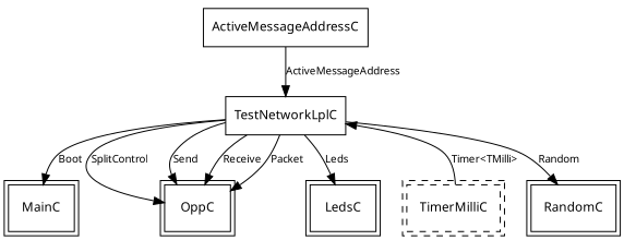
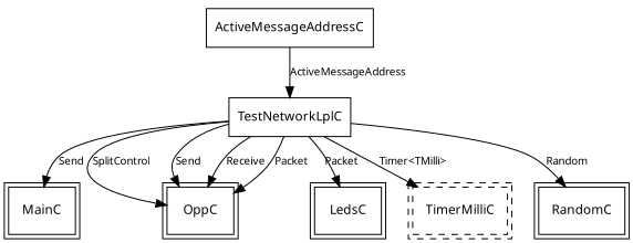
  digraph {
    fontname="Noto Sans"
    node [fontname="Noto Sans" fontsize=12 shape=box peripheries=2]
    edge [fontname="Noto Sans" fontsize=10]
    TestNetworkLplC [peripheries=""]
    MainC
    OppC
    LedsC
    n5 [label=TimerMilliC style=dashed]
    RandomC
    ActiveMessageAddressC [peripheries=""]
-   TestNetworkLplC -> MainC [label=Boot]
+   TestNetworkLplC -> MainC [label=Send]
    TestNetworkLplC -> OppC [label=SplitControl]
    TestNetworkLplC -> OppC [label=Send]
    TestNetworkLplC -> OppC [label=Receive]
    TestNetworkLplC -> OppC [label=Packet]
-   TestNetworkLplC -> LedsC [label=Leds]
-   n5 -> TestNetworkLplC [label="Timer<TMilli>"]
+   TestNetworkLplC -> LedsC [label=Packet]
+   TestNetworkLplC -> n5 [label="Timer<TMilli>"]
    TestNetworkLplC -> RandomC [label=Random]
    ActiveMessageAddressC -> TestNetworkLplC [label=ActiveMessageAddress]
  }
